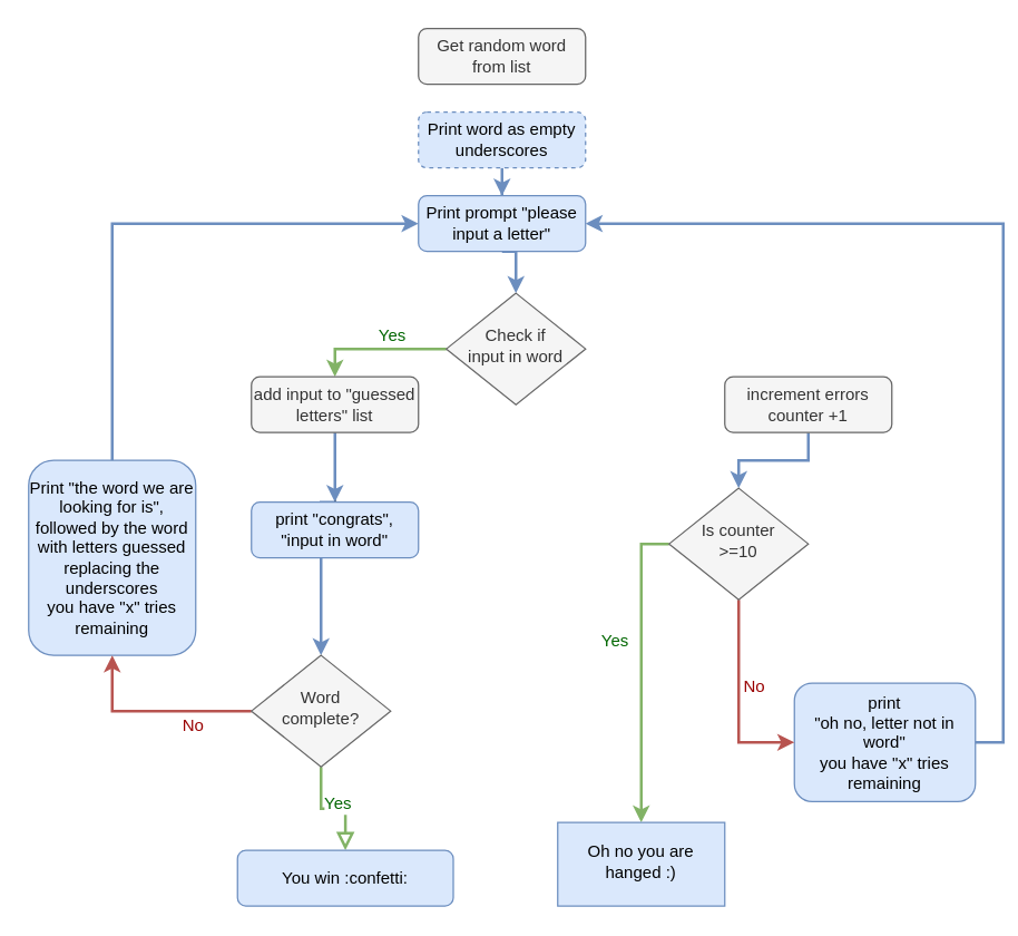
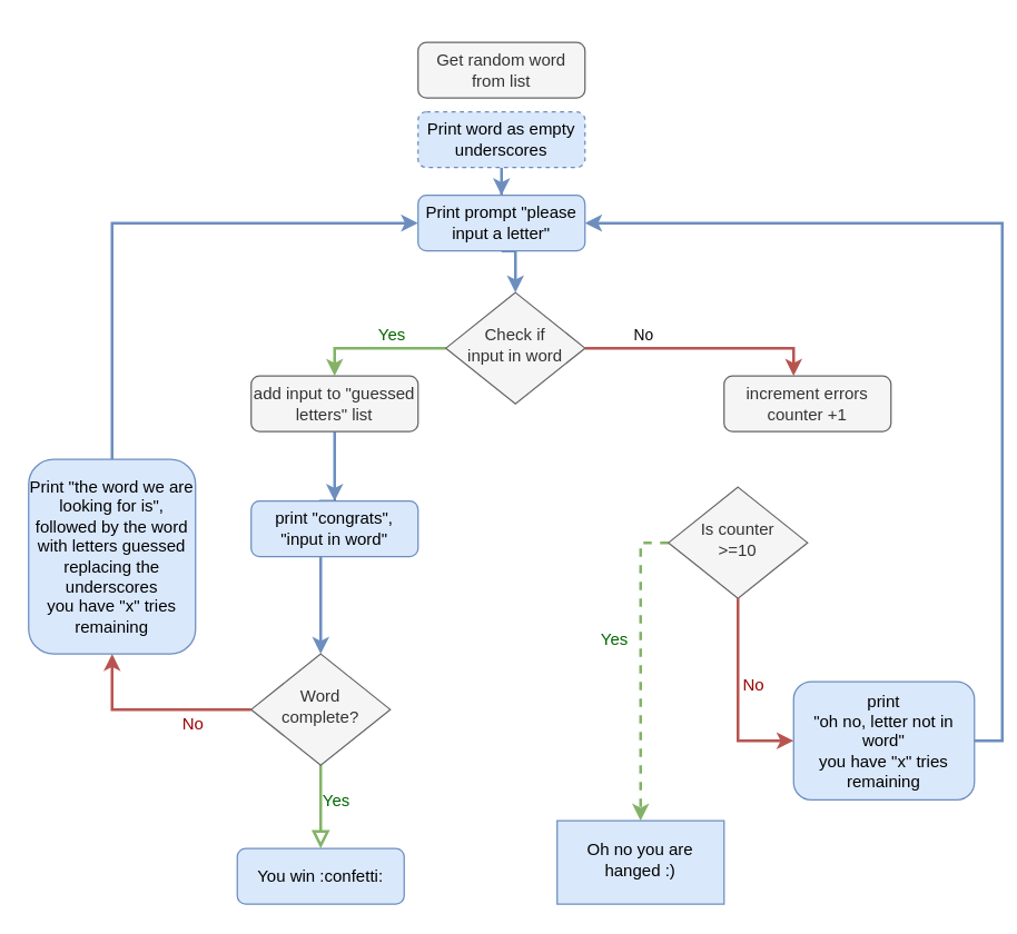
  <mxCell id="0" />
  <mxCell id="1" parent="0" />
- <mxCell id="2" value="Get random word from list" style="rounded=1;whiteSpace=wrap;html=1;fontSize=12;glass=0;strokeWidth=1;shadow=0;fillColor=#f5f5f5;strokeColor=#666666;fontColor=#333333;" parent="1" vertex="1"><mxGeometry x="300" y="20" width="120" height="40" as="geometry" /></mxCell>
+ <mxCell id="2" value="Get random word from list" style="rounded=1;whiteSpace=wrap;html=1;fontSize=12;glass=0;strokeWidth=1;shadow=0;fillColor=#f5f5f5;strokeColor=#666666;fontColor=#333333;" parent="1" vertex="1"><mxGeometry x="300" y="30" width="120" height="40" as="geometry" /></mxCell>
+ <mxCell id="3" value="" style="edgeStyle=orthogonalEdgeStyle;rounded=0;orthogonalLoop=1;jettySize=auto;html=1;strokeWidth=2;fillColor=#f8cecc;strokeColor=#b85450;" parent="1" source="7" target="22" edge="1"><mxGeometry relative="1" as="geometry"><Array as="points"><mxPoint x="570" y="250" /></Array></mxGeometry></mxCell>
+ <mxCell id="4" value="No" style="edgeLabel;html=1;align=center;verticalAlign=middle;resizable=0;points=[];" vertex="1" connectable="0" parent="3"><mxGeometry x="-0.512" relative="1" as="geometry"><mxPoint y="-10" as="offset" /></mxGeometry></mxCell>
  <mxCell id="5" style="edgeStyle=orthogonalEdgeStyle;rounded=0;orthogonalLoop=1;jettySize=auto;html=1;exitX=0;exitY=0.5;exitDx=0;exitDy=0;entryX=0.5;entryY=0;entryDx=0;entryDy=0;fillColor=#d5e8d4;strokeWidth=2;strokeColor=#82b366;" edge="1" parent="1" source="7" target="31"><mxGeometry relative="1" as="geometry" /></mxCell>
  <mxCell id="6" value="Yes" style="edgeLabel;html=1;align=center;verticalAlign=middle;resizable=0;points=[];fontSize=12;fontColor=#006600;" vertex="1" connectable="0" parent="5"><mxGeometry x="-0.2" relative="1" as="geometry"><mxPoint y="-10" as="offset" /></mxGeometry></mxCell>
  <mxCell id="7" value="&lt;div&gt;Check if &lt;br&gt;&lt;/div&gt;&lt;div&gt;input in word&lt;/div&gt;" style="rhombus;whiteSpace=wrap;html=1;shadow=0;fontFamily=Helvetica;fontSize=12;align=center;strokeWidth=1;spacing=6;spacingTop=-4;fillColor=#f5f5f5;strokeColor=#666666;fontColor=#333333;" parent="1" vertex="1"><mxGeometry x="320" y="210" width="100" height="80" as="geometry" /></mxCell>
  <mxCell id="8" style="edgeStyle=orthogonalEdgeStyle;rounded=0;orthogonalLoop=1;jettySize=auto;html=1;exitX=0.5;exitY=1;exitDx=0;exitDy=0;strokeWidth=2;fillColor=#dae8fc;strokeColor=#6c8ebf;" parent="1" source="10" target="34" edge="1"><mxGeometry relative="1" as="geometry"><Array as="points"><mxPoint x="230" y="360" /></Array></mxGeometry></mxCell>
  <mxCell id="9" value="" style="edgeStyle=orthogonalEdgeStyle;rounded=0;orthogonalLoop=1;jettySize=auto;html=1;" edge="1" parent="1" source="10"><mxGeometry relative="1" as="geometry"><mxPoint x="240" y="280" as="targetPoint" /></mxGeometry></mxCell>
  <mxCell id="10" value="print &quot;congrats&quot;, &quot;input in word&quot;" style="rounded=1;whiteSpace=wrap;html=1;fontSize=12;glass=0;strokeWidth=1;shadow=0;fillColor=#dae8fc;strokeColor=#6c8ebf;" parent="1" vertex="1"><mxGeometry x="180" y="360" width="120" height="40" as="geometry" /></mxCell>
  <mxCell id="11" value="" style="rounded=0;html=1;jettySize=auto;orthogonalLoop=1;fontSize=11;endArrow=block;endFill=0;endSize=8;strokeWidth=2;shadow=0;labelBackgroundColor=none;edgeStyle=orthogonalEdgeStyle;entryX=0.5;entryY=0;entryDx=0;entryDy=0;exitX=0.5;exitY=1;exitDx=0;exitDy=0;fillColor=#d5e8d4;strokeColor=#82b366;" parent="1" source="34" edge="1" target="29"><mxGeometry x="-0.077" y="10" relative="1" as="geometry"><mxPoint as="offset" /><mxPoint x="310" y="560" as="targetPoint" /><Array as="points" /><mxPoint x="190" y="530" as="sourcePoint" /></mxGeometry></mxCell>
  <mxCell id="12" value="Yes" style="edgeLabel;html=1;align=center;verticalAlign=middle;resizable=0;points=[];fontSize=12;fontColor=#006600;" vertex="1" connectable="0" parent="11"><mxGeometry x="-0.133" y="3" relative="1" as="geometry"><mxPoint x="7" y="-1" as="offset" /></mxGeometry></mxCell>
  <mxCell id="13" style="edgeStyle=orthogonalEdgeStyle;rounded=0;orthogonalLoop=1;jettySize=auto;html=1;exitX=1;exitY=0.5;exitDx=0;exitDy=0;entryX=1;entryY=0.5;entryDx=0;entryDy=0;strokeWidth=2;fillColor=#dae8fc;strokeColor=#6c8ebf;" edge="1" parent="1" source="14" target="18"><mxGeometry relative="1" as="geometry" /></mxCell>
  <mxCell id="14" value="&lt;div&gt;print &lt;br&gt;&lt;/div&gt;&lt;div&gt;&quot;oh no, letter not in word&quot; &lt;br&gt;&lt;/div&gt;&lt;div&gt;you have &quot;x&quot; tries remaining&lt;br&gt;&lt;/div&gt;" style="rounded=1;whiteSpace=wrap;html=1;fontSize=12;glass=0;strokeWidth=1;shadow=0;fillColor=#dae8fc;strokeColor=#6c8ebf;" parent="1" vertex="1"><mxGeometry x="570" y="490" width="130" height="85" as="geometry" /></mxCell>
  <mxCell id="15" style="edgeStyle=orthogonalEdgeStyle;rounded=0;orthogonalLoop=1;jettySize=auto;html=1;entryX=0.5;entryY=0;entryDx=0;entryDy=0;strokeWidth=2;fillColor=#dae8fc;strokeColor=#6c8ebf;" parent="1" source="16" target="18" edge="1"><mxGeometry relative="1" as="geometry" /></mxCell>
  <mxCell id="16" value="Print word as empty underscores " style="rounded=1;whiteSpace=wrap;html=1;fontSize=12;glass=0;strokeWidth=1;shadow=0;fillColor=#dae8fc;strokeColor=#6c8ebf;dashed=1;" parent="1" vertex="1"><mxGeometry x="300" y="80" width="120" height="40" as="geometry" /></mxCell>
  <mxCell id="17" style="edgeStyle=orthogonalEdgeStyle;rounded=0;orthogonalLoop=1;jettySize=auto;html=1;exitX=0.5;exitY=1;exitDx=0;exitDy=0;entryX=0.5;entryY=0;entryDx=0;entryDy=0;fillColor=#dae8fc;strokeColor=#6c8ebf;strokeWidth=2;" parent="1" source="18" target="7" edge="1"><mxGeometry relative="1" as="geometry" /></mxCell>
  <mxCell id="18" value="Print prompt &quot;please input a letter&quot;" style="rounded=1;whiteSpace=wrap;html=1;fontSize=12;glass=0;strokeWidth=1;shadow=0;fillColor=#dae8fc;strokeColor=#6c8ebf;" parent="1" vertex="1"><mxGeometry x="300" y="140" width="120" height="40" as="geometry" /></mxCell>
  <mxCell id="19" style="edgeStyle=orthogonalEdgeStyle;rounded=0;orthogonalLoop=1;jettySize=auto;html=1;exitX=0.5;exitY=0;exitDx=0;exitDy=0;entryX=0;entryY=0.5;entryDx=0;entryDy=0;strokeWidth=2;fillColor=#dae8fc;strokeColor=#6c8ebf;" edge="1" parent="1" source="20" target="18"><mxGeometry relative="1" as="geometry" /></mxCell>
  <mxCell id="20" value="&lt;div&gt;Print &quot;the word we are looking for is&quot;, followed by the word with letters guessed replacing the underscores&lt;br&gt;&lt;/div&gt;&lt;div&gt;you have &quot;x&quot; tries remaining&lt;/div&gt;" style="rounded=1;whiteSpace=wrap;html=1;fontSize=12;glass=0;strokeWidth=1;shadow=0;fillColor=#dae8fc;strokeColor=#6c8ebf;" parent="1" vertex="1"><mxGeometry x="20" y="330" width="120" height="140" as="geometry" /></mxCell>
- <mxCell id="21" value="" style="edgeStyle=orthogonalEdgeStyle;rounded=0;orthogonalLoop=1;jettySize=auto;html=1;strokeWidth=2;strokeColor=#6C8EBF;" parent="1" source="22" target="27" edge="1"><mxGeometry relative="1" as="geometry" /></mxCell>
  <mxCell id="22" value="increment errors counter +1" style="rounded=1;whiteSpace=wrap;html=1;fontSize=12;glass=0;strokeWidth=1;shadow=0;fillColor=#f5f5f5;strokeColor=#666666;fontColor=#333333;" parent="1" vertex="1"><mxGeometry x="520" y="270" width="120" height="40" as="geometry" /></mxCell>
  <mxCell id="23" style="edgeStyle=orthogonalEdgeStyle;rounded=0;orthogonalLoop=1;jettySize=auto;html=1;exitX=0.5;exitY=1;exitDx=0;exitDy=0;strokeWidth=2;fillColor=#f8cecc;strokeColor=#b85450;" edge="1" parent="1" source="27" target="14"><mxGeometry relative="1" as="geometry"><mxPoint x="530" y="490" as="targetPoint" /><Array as="points"><mxPoint x="530" y="470" /><mxPoint x="530" y="470" /></Array></mxGeometry></mxCell>
  <mxCell id="24" value="No" style="edgeLabel;html=1;align=center;verticalAlign=middle;resizable=0;points=[];fontSize=12;fontColor=#990000;" vertex="1" connectable="0" parent="23"><mxGeometry x="-0.156" y="2" relative="1" as="geometry"><mxPoint x="8" y="2" as="offset" /></mxGeometry></mxCell>
- <mxCell id="25" style="edgeStyle=orthogonalEdgeStyle;rounded=0;orthogonalLoop=1;jettySize=auto;html=1;exitX=0;exitY=0.5;exitDx=0;exitDy=0;entryX=0.5;entryY=0;entryDx=0;entryDy=0;strokeWidth=2;fillColor=#d5e8d4;strokeColor=#82b366;" edge="1" parent="1" source="27" target="28"><mxGeometry relative="1" as="geometry" /></mxCell>
+ <mxCell id="25" style="edgeStyle=orthogonalEdgeStyle;rounded=0;orthogonalLoop=1;jettySize=auto;html=1;exitX=0;exitY=0.5;exitDx=0;exitDy=0;entryX=0.5;entryY=0;entryDx=0;entryDy=0;strokeWidth=2;fillColor=#d5e8d4;strokeColor=#82b366;dashed=1;" edge="1" parent="1" source="27" target="28"><mxGeometry relative="1" as="geometry" /></mxCell>
  <mxCell id="26" value="Yes" style="edgeLabel;html=1;align=center;verticalAlign=middle;resizable=0;points=[];fontColor=#006600;fontSize=12;" vertex="1" connectable="0" parent="25"><mxGeometry x="-0.191" y="2" relative="1" as="geometry"><mxPoint x="-22" as="offset" /></mxGeometry></mxCell>
  <mxCell id="27" value="Is counter &lt;br&gt;&amp;gt;=10" style="rhombus;whiteSpace=wrap;html=1;shadow=0;fontFamily=Helvetica;fontSize=12;align=center;strokeWidth=1;spacing=6;spacingTop=-4;fillColor=#f5f5f5;strokeColor=#666666;fontColor=#333333;" parent="1" vertex="1"><mxGeometry x="480" y="350" width="100" height="80" as="geometry" /></mxCell>
  <mxCell id="28" value="Oh no you are hanged :)" style="whiteSpace=wrap;html=1;shadow=0;strokeWidth=1;spacing=6;spacingTop=-4;fillColor=#dae8fc;strokeColor=#6c8ebf;" parent="1" vertex="1"><mxGeometry x="400" y="590" width="120" height="60" as="geometry" /></mxCell>
- <mxCell id="29" value="You win :confetti:" style="rounded=1;whiteSpace=wrap;html=1;fontSize=12;glass=0;strokeWidth=1;shadow=0;fillColor=#dae8fc;strokeColor=#6c8ebf;" parent="1" vertex="1"><mxGeometry x="170" y="610" width="155" height="40" as="geometry" /></mxCell>
+ <mxCell id="29" value="You win :confetti:" style="rounded=1;whiteSpace=wrap;html=1;fontSize=12;glass=0;strokeWidth=1;shadow=0;fillColor=#dae8fc;strokeColor=#6c8ebf;" parent="1" vertex="1"><mxGeometry x="170" y="610" width="120" height="40" as="geometry" /></mxCell>
  <mxCell id="30" style="edgeStyle=orthogonalEdgeStyle;rounded=0;orthogonalLoop=1;jettySize=auto;html=1;exitX=0.5;exitY=1;exitDx=0;exitDy=0;entryX=0.5;entryY=0;entryDx=0;entryDy=0;strokeWidth=2;strokeColor=#6C8EBF;" edge="1" parent="1" source="31" target="10"><mxGeometry relative="1" as="geometry" /></mxCell>
  <mxCell id="31" value="add input to &quot;guessed letters&quot; list" style="rounded=1;whiteSpace=wrap;html=1;fontSize=12;glass=0;strokeWidth=1;shadow=0;fillColor=#f5f5f5;strokeColor=#666666;fontColor=#333333;" parent="1" vertex="1"><mxGeometry x="180" y="270" width="120" height="40" as="geometry" /></mxCell>
  <mxCell id="32" style="edgeStyle=orthogonalEdgeStyle;rounded=0;orthogonalLoop=1;jettySize=auto;html=1;exitX=0;exitY=0.5;exitDx=0;exitDy=0;entryX=0.5;entryY=1;entryDx=0;entryDy=0;strokeWidth=2;fillColor=#f8cecc;strokeColor=#b85450;" edge="1" parent="1" source="34" target="20"><mxGeometry relative="1" as="geometry" /></mxCell>
  <mxCell id="33" value="No" style="edgeLabel;html=1;align=center;verticalAlign=middle;resizable=0;points=[];fontColor=#990000;fontSize=12;" vertex="1" connectable="0" parent="32"><mxGeometry x="-0.386" y="-1" relative="1" as="geometry"><mxPoint y="11" as="offset" /></mxGeometry></mxCell>
  <mxCell id="34" value="&lt;div&gt;Word &lt;br&gt;&lt;/div&gt;&lt;div&gt;complete?&lt;/div&gt;" style="rhombus;whiteSpace=wrap;html=1;shadow=0;fontFamily=Helvetica;fontSize=12;align=center;strokeWidth=1;spacing=6;spacingTop=-4;fillColor=#f5f5f5;strokeColor=#666666;fontColor=#333333;" parent="1" vertex="1"><mxGeometry x="180" y="470" width="100" height="80" as="geometry" /></mxCell>
